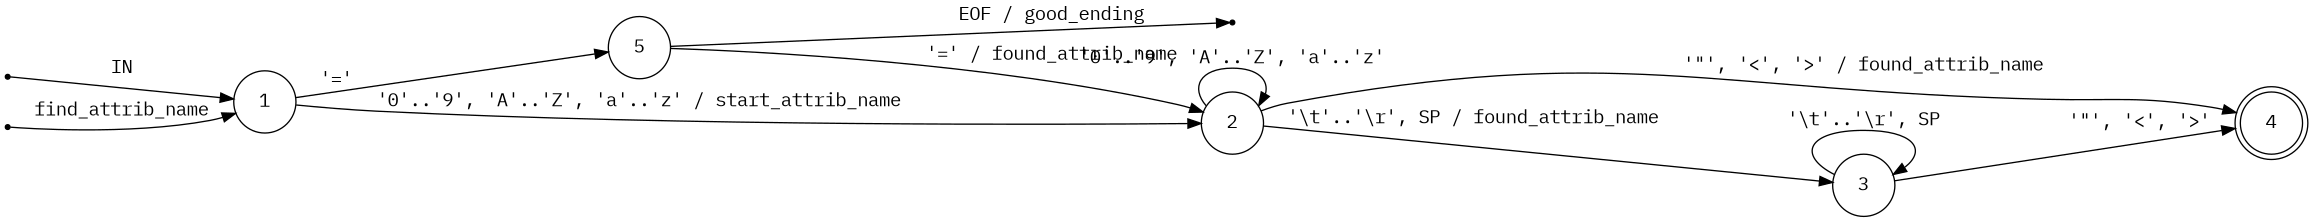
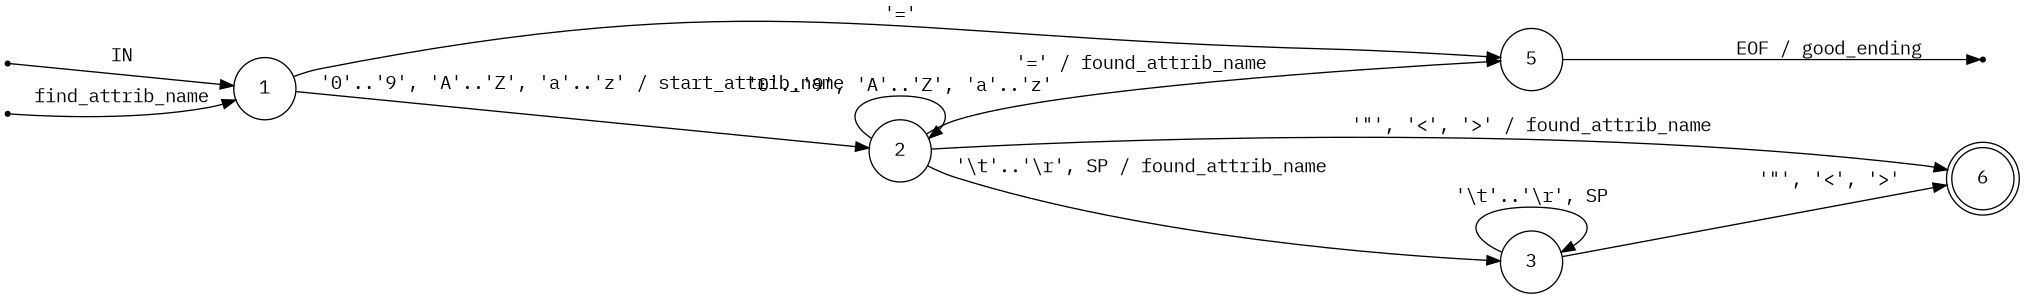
  digraph {
    fontname="IBM Plex Mono"
    rankdir=LR
    node [fontname="IBM Plex Mono" shape=circle fixedsize=true]
    edge [fontname="IBM Plex Mono"]
    ENTRY [shape=point fixedsize=""]
    1 [height=0.65]
    5 [height=0.65]
    2 [height=0.65]
    en_1 [shape=point fixedsize=""]
    eof_5 [shape=point fixedsize=""]
-   4 [height=0.65 shape=doublecircle]
+   4 [height=0.65 shape=doublecircle label=6]
    3 [height=0.65]
    ENTRY -> 1 [label=IN]
    1 -> 5 [label="'='"]
    1 -> 2 [label="'0'..'9', 'A'..'Z', 'a'..'z' / start_attrib_name"]
    5 -> eof_5 [label="EOF / good_ending"]
-   5 -> 2 [label="'=' / found_attrib_name"]
+   2 -> 5 [label="'=' / found_attrib_name"]
    2 -> 2 [label="'0'..'9', 'A'..'Z', 'a'..'z'"]
    2 -> 4 [label="'\"', '<', '>' / found_attrib_name"]
    2 -> 3 [label="'\\t'..'\\r', SP / found_attrib_name"]
    en_1 -> 1 [label=find_attrib_name]
    3 -> 4 [label="'\"', '<', '>'"]
    3 -> 3 [label="'\\t'..'\\r', SP"]
  }
